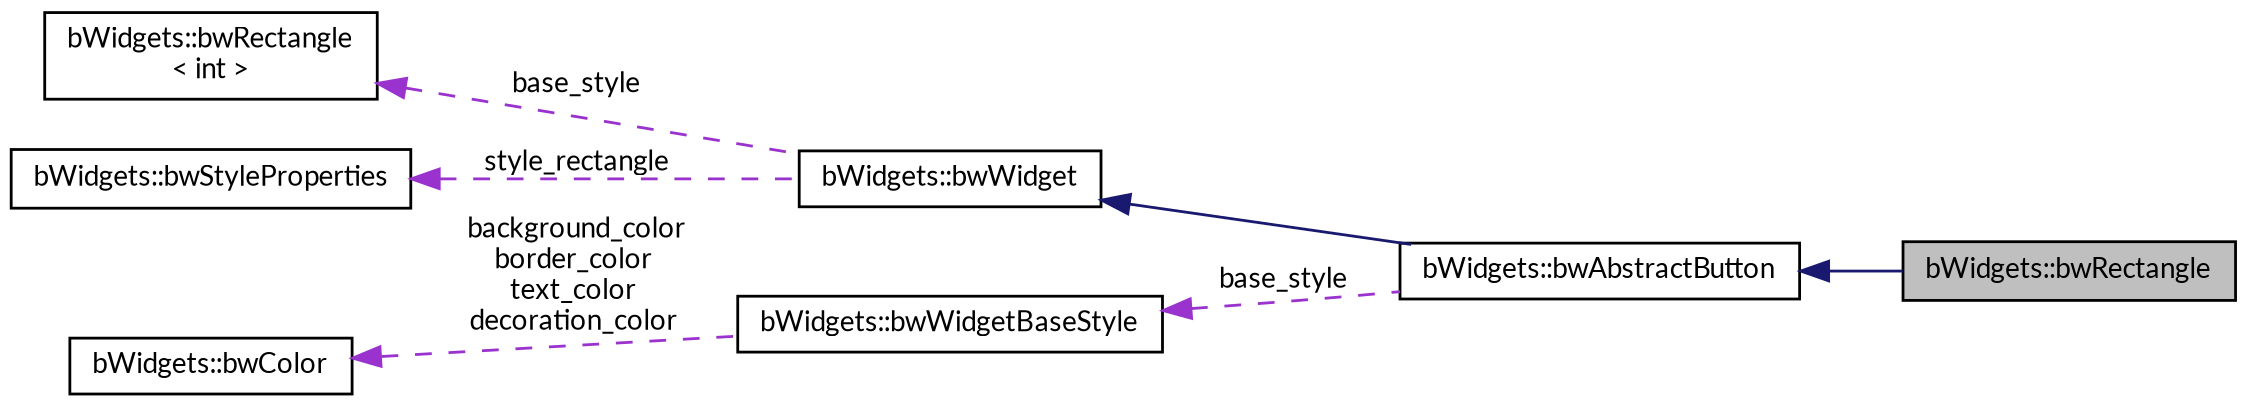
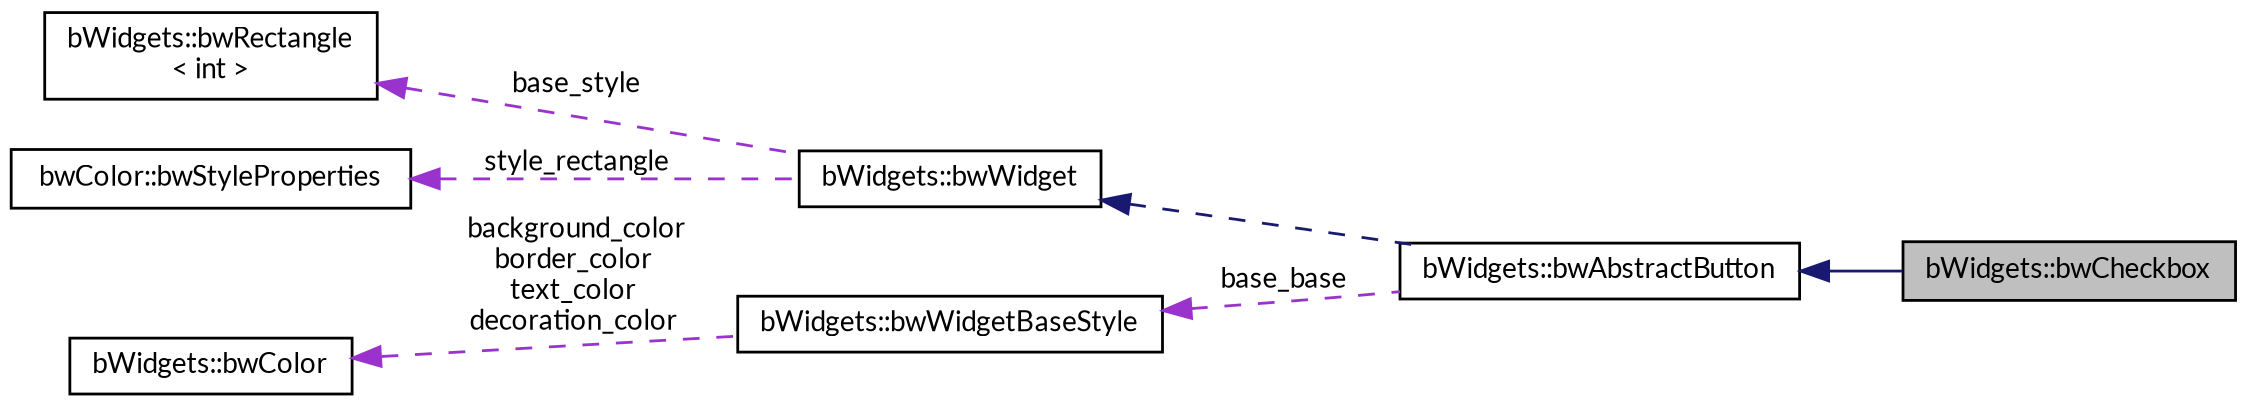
  digraph {
    fontname=Lato
    rankdir=LR
    node [color=black fillcolor=white fontname=Lato fontsize=10 shape=record style=filled]
    edge [color=darkorchid3 dir=back fontname=Lato fontsize=10 labelfontname=Helvetica labelfontsize=10 style=dashed]
-   n1 [fillcolor=grey75 fontcolor=black height=0.2 label="bWidgets::bwRectangle" width=0.4]
+   n1 [fillcolor=grey75 fontcolor=black height=0.2 label="bWidgets::bwCheckbox" width=0.4]
    n2 [height=0.2 label="bWidgets::bwAbstractButton" width=0.4]
    n3 [height=0.2 label="bWidgets::bwWidget" width=0.4]
    n4 [height=0.2 label="bWidgets::bwRectangle\l\< int \>" width=0.4]
-   n5 [height=0.2 label="bWidgets::bwStyleProperties" width=0.4]
+   n5 [height=0.2 label="bwColor::bwStyleProperties" width=0.4]
    n6 [height=0.2 label="bWidgets::bwWidgetBaseStyle" width=0.4]
    n7 [height=0.2 label="bWidgets::bwColor" width=0.4]
    n2 -> n1 [color=midnightblue style=solid]
-   n3 -> n2 [color=midnightblue style=solid]
+   n3 -> n2 [color=midnightblue]
    n4 -> n3 [label=" base_style"]
    n5 -> n3 [label=" style_rectangle"]
-   n6 -> n2 [label=" base_style"]
+   n6 -> n2 [label=" base_base"]
    n7 -> n6 [label=" background_color\nborder_color\ntext_color\ndecoration_color"]
  }
